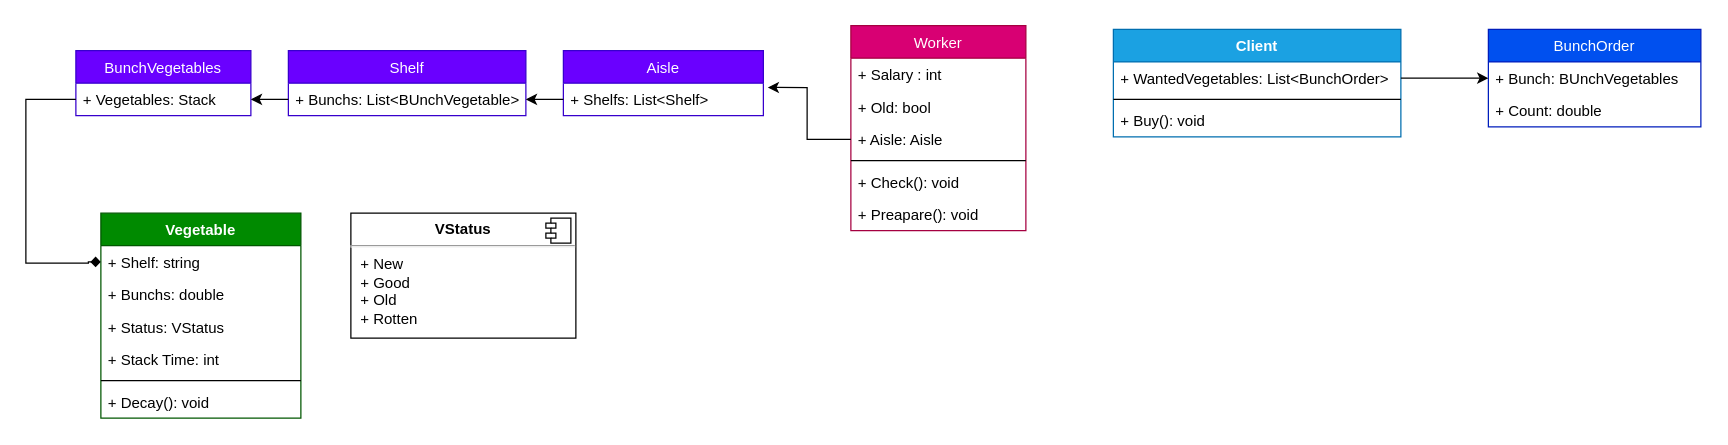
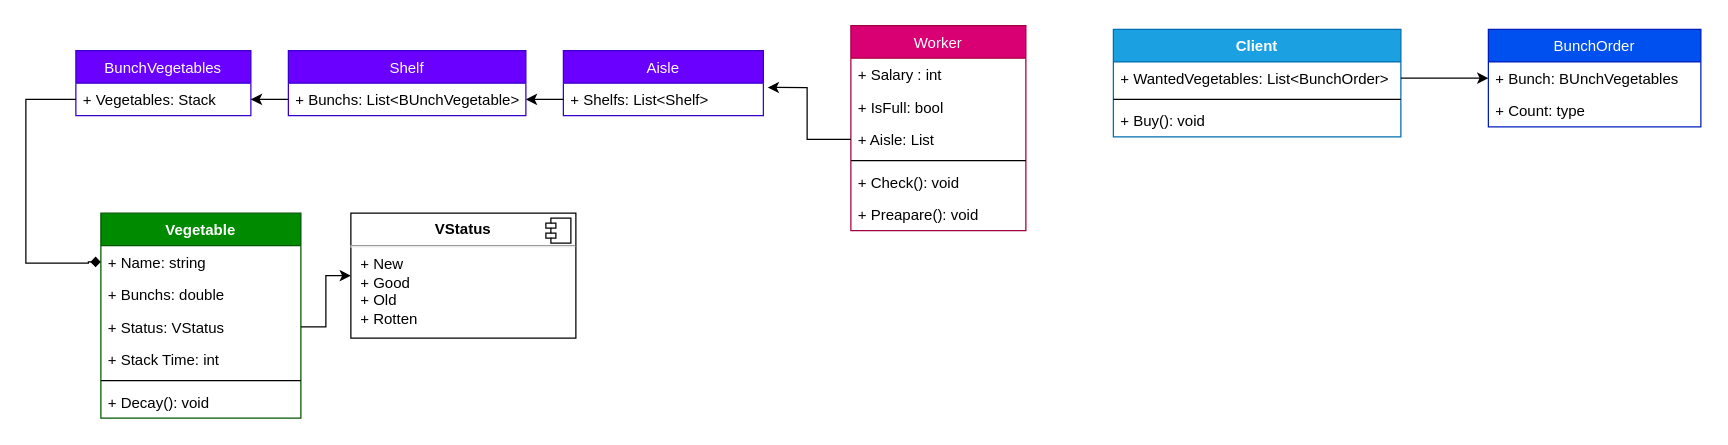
  <mxCell id="0" />
  <mxCell id="1" parent="0" />
  <mxCell id="2" value="BunchVegetables" style="swimlane;fontStyle=0;childLayout=stackLayout;horizontal=1;startSize=26;fillColor=#6a00ff;horizontalStack=0;resizeParent=1;resizeParentMax=0;resizeLast=0;collapsible=1;marginBottom=0;fontColor=#ffffff;strokeColor=#3700CC;" parent="1" vertex="1"><mxGeometry x="60" y="40" width="140" height="52" as="geometry" /></mxCell>
  <mxCell id="3" value="+ Vegetables: Stack" style="text;strokeColor=none;fillColor=none;align=left;verticalAlign=top;spacingLeft=4;spacingRight=4;overflow=hidden;rotatable=0;points=[[0,0.5],[1,0.5]];portConstraint=eastwest;" parent="2" vertex="1"><mxGeometry y="26" width="140" height="26" as="geometry" /></mxCell>
  <mxCell id="4" value="Shelf" style="swimlane;fontStyle=0;childLayout=stackLayout;horizontal=1;startSize=26;fillColor=#6a00ff;horizontalStack=0;resizeParent=1;resizeParentMax=0;resizeLast=0;collapsible=1;marginBottom=0;fontColor=#ffffff;strokeColor=#3700CC;" parent="1" vertex="1"><mxGeometry x="230" y="40" width="190" height="52" as="geometry" /></mxCell>
  <mxCell id="5" value="+ Bunchs: List&lt;BUnchVegetable&gt;" style="text;strokeColor=none;fillColor=none;align=left;verticalAlign=top;spacingLeft=4;spacingRight=4;overflow=hidden;rotatable=0;points=[[0,0.5],[1,0.5]];portConstraint=eastwest;" parent="4" vertex="1"><mxGeometry y="26" width="190" height="26" as="geometry" /></mxCell>
  <mxCell id="6" value="Aisle" style="swimlane;fontStyle=0;childLayout=stackLayout;horizontal=1;startSize=26;fillColor=#6a00ff;horizontalStack=0;resizeParent=1;resizeParentMax=0;resizeLast=0;collapsible=1;marginBottom=0;fontColor=#ffffff;strokeColor=#3700CC;" parent="1" vertex="1"><mxGeometry x="450" y="40" width="160" height="52" as="geometry" /></mxCell>
  <mxCell id="7" value="+ Shelfs: List&lt;Shelf&gt;" style="text;strokeColor=none;fillColor=none;align=left;verticalAlign=top;spacingLeft=4;spacingRight=4;overflow=hidden;rotatable=0;points=[[0,0.5],[1,0.5]];portConstraint=eastwest;" parent="6" vertex="1"><mxGeometry y="26" width="160" height="26" as="geometry" /></mxCell>
  <mxCell id="8" value="Vegetable" style="swimlane;fontStyle=1;align=center;verticalAlign=top;childLayout=stackLayout;horizontal=1;startSize=26;horizontalStack=0;resizeParent=1;resizeParentMax=0;resizeLast=0;collapsible=1;marginBottom=0;fillColor=#008a00;fontColor=#ffffff;strokeColor=#005700;" parent="1" vertex="1"><mxGeometry x="80" y="170" width="160" height="164" as="geometry" /></mxCell>
- <mxCell id="9" value="+ Shelf: string" style="text;strokeColor=none;fillColor=none;align=left;verticalAlign=top;spacingLeft=4;spacingRight=4;overflow=hidden;rotatable=0;points=[[0,0.5],[1,0.5]];portConstraint=eastwest;" parent="8" vertex="1"><mxGeometry y="26" width="160" height="26" as="geometry" /></mxCell>
+ <mxCell id="9" value="+ Name: string" style="text;strokeColor=none;fillColor=none;align=left;verticalAlign=top;spacingLeft=4;spacingRight=4;overflow=hidden;rotatable=0;points=[[0,0.5],[1,0.5]];portConstraint=eastwest;" parent="8" vertex="1"><mxGeometry y="26" width="160" height="26" as="geometry" /></mxCell>
  <mxCell id="10" value="+ Bunchs: double" style="text;strokeColor=none;fillColor=none;align=left;verticalAlign=top;spacingLeft=4;spacingRight=4;overflow=hidden;rotatable=0;points=[[0,0.5],[1,0.5]];portConstraint=eastwest;" parent="8" vertex="1"><mxGeometry y="52" width="160" height="26" as="geometry" /></mxCell>
  <mxCell id="11" value="+ Status: VStatus" style="text;strokeColor=none;fillColor=none;align=left;verticalAlign=top;spacingLeft=4;spacingRight=4;overflow=hidden;rotatable=0;points=[[0,0.5],[1,0.5]];portConstraint=eastwest;" parent="8" vertex="1"><mxGeometry y="78" width="160" height="26" as="geometry" /></mxCell>
  <mxCell id="12" value="+ Stack Time: int" style="text;strokeColor=none;fillColor=none;align=left;verticalAlign=top;spacingLeft=4;spacingRight=4;overflow=hidden;rotatable=0;points=[[0,0.5],[1,0.5]];portConstraint=eastwest;" parent="8" vertex="1"><mxGeometry y="104" width="160" height="26" as="geometry" /></mxCell>
  <mxCell id="13" value="" style="line;strokeWidth=1;fillColor=none;align=left;verticalAlign=middle;spacingTop=-1;spacingLeft=3;spacingRight=3;rotatable=0;labelPosition=right;points=[];portConstraint=eastwest;" parent="8" vertex="1"><mxGeometry y="130" width="160" height="8" as="geometry" /></mxCell>
  <mxCell id="14" value="+ Decay(): void" style="text;strokeColor=none;fillColor=none;align=left;verticalAlign=top;spacingLeft=4;spacingRight=4;overflow=hidden;rotatable=0;points=[[0,0.5],[1,0.5]];portConstraint=eastwest;" parent="8" vertex="1"><mxGeometry y="138" width="160" height="26" as="geometry" /></mxCell>
  <mxCell id="15" value="&lt;p style=&quot;margin:0px;margin-top:6px;text-align:center;&quot;&gt;&lt;b&gt;VStatus&lt;/b&gt;&lt;/p&gt;&lt;hr&gt;&lt;p style=&quot;margin:0px;margin-left:8px;&quot;&gt;+ New&lt;br&gt;+ Good&lt;/p&gt;&lt;p style=&quot;margin:0px;margin-left:8px;&quot;&gt;+ Old&lt;/p&gt;&lt;p style=&quot;margin:0px;margin-left:8px;&quot;&gt;+ Rotten&lt;/p&gt;" style="align=left;overflow=fill;html=1;dropTarget=0;" parent="1" vertex="1"><mxGeometry x="280" y="170" width="180" height="100" as="geometry" /></mxCell>
  <mxCell id="16" value="" style="shape=component;jettyWidth=8;jettyHeight=4;" parent="15" vertex="1"><mxGeometry x="1" width="20" height="20" relative="1" as="geometry"><mxPoint x="-24" y="4" as="offset" /></mxGeometry></mxCell>
+ <mxCell id="17" style="edgeStyle=orthogonalEdgeStyle;rounded=0;orthogonalLoop=1;jettySize=auto;html=1;" parent="1" source="11" target="15" edge="1"><mxGeometry relative="1" as="geometry" /></mxCell>
  <mxCell id="18" style="edgeStyle=orthogonalEdgeStyle;rounded=0;orthogonalLoop=1;jettySize=auto;html=1;entryX=0;entryY=0.5;entryDx=0;entryDy=0;endArrow=diamond;" parent="1" source="3" target="9" edge="1"><mxGeometry relative="1" as="geometry"><Array as="points"><mxPoint x="20" y="79" /><mxPoint x="20" y="210" /><mxPoint x="70" y="210" /></Array></mxGeometry></mxCell>
  <mxCell id="19" style="edgeStyle=orthogonalEdgeStyle;rounded=0;orthogonalLoop=1;jettySize=auto;html=1;entryX=1;entryY=0.5;entryDx=0;entryDy=0;" parent="1" source="7" target="5" edge="1"><mxGeometry relative="1" as="geometry" /></mxCell>
  <mxCell id="20" style="edgeStyle=orthogonalEdgeStyle;rounded=0;orthogonalLoop=1;jettySize=auto;html=1;" parent="1" source="5" target="3" edge="1"><mxGeometry relative="1" as="geometry" /></mxCell>
  <mxCell id="21" value="Worker" style="swimlane;fontStyle=0;childLayout=stackLayout;horizontal=1;startSize=26;fillColor=#d80073;horizontalStack=0;resizeParent=1;resizeParentMax=0;resizeLast=0;collapsible=1;marginBottom=0;fontColor=#ffffff;strokeColor=#A50040;" parent="1" vertex="1"><mxGeometry x="680" y="20" width="140" height="164" as="geometry" /></mxCell>
  <mxCell id="22" value="+ Salary : int" style="text;strokeColor=none;fillColor=none;align=left;verticalAlign=top;spacingLeft=4;spacingRight=4;overflow=hidden;rotatable=0;points=[[0,0.5],[1,0.5]];portConstraint=eastwest;" parent="21" vertex="1"><mxGeometry y="26" width="140" height="26" as="geometry" /></mxCell>
- <mxCell id="23" value="+ Old: bool" style="text;strokeColor=none;fillColor=none;align=left;verticalAlign=top;spacingLeft=4;spacingRight=4;overflow=hidden;rotatable=0;points=[[0,0.5],[1,0.5]];portConstraint=eastwest;" parent="21" vertex="1"><mxGeometry y="52" width="140" height="26" as="geometry" /></mxCell>
- <mxCell id="24" value="+ Aisle: Aisle" style="text;strokeColor=none;fillColor=none;align=left;verticalAlign=top;spacingLeft=4;spacingRight=4;overflow=hidden;rotatable=0;points=[[0,0.5],[1,0.5]];portConstraint=eastwest;" parent="21" vertex="1"><mxGeometry y="78" width="140" height="26" as="geometry" /></mxCell>
+ <mxCell id="23" value="+ IsFull: bool" style="text;strokeColor=none;fillColor=none;align=left;verticalAlign=top;spacingLeft=4;spacingRight=4;overflow=hidden;rotatable=0;points=[[0,0.5],[1,0.5]];portConstraint=eastwest;" parent="21" vertex="1"><mxGeometry y="52" width="140" height="26" as="geometry" /></mxCell>
+ <mxCell id="24" value="+ Aisle: List" style="text;strokeColor=none;fillColor=none;align=left;verticalAlign=top;spacingLeft=4;spacingRight=4;overflow=hidden;rotatable=0;points=[[0,0.5],[1,0.5]];portConstraint=eastwest;" parent="21" vertex="1"><mxGeometry y="78" width="140" height="26" as="geometry" /></mxCell>
  <mxCell id="25" value="" style="line;strokeWidth=1;fillColor=none;align=left;verticalAlign=middle;spacingTop=-1;spacingLeft=3;spacingRight=3;rotatable=0;labelPosition=right;points=[];portConstraint=eastwest;" parent="21" vertex="1"><mxGeometry y="104" width="140" height="8" as="geometry" /></mxCell>
  <mxCell id="26" value="+ Check(): void" style="text;strokeColor=none;fillColor=none;align=left;verticalAlign=top;spacingLeft=4;spacingRight=4;overflow=hidden;rotatable=0;points=[[0,0.5],[1,0.5]];portConstraint=eastwest;" parent="21" vertex="1"><mxGeometry y="112" width="140" height="26" as="geometry" /></mxCell>
  <mxCell id="27" value="+ Preapare(): void" style="text;strokeColor=none;fillColor=none;align=left;verticalAlign=top;spacingLeft=4;spacingRight=4;overflow=hidden;rotatable=0;points=[[0,0.5],[1,0.5]];portConstraint=eastwest;" parent="21" vertex="1"><mxGeometry y="138" width="140" height="26" as="geometry" /></mxCell>
  <mxCell id="28" style="edgeStyle=orthogonalEdgeStyle;rounded=0;orthogonalLoop=1;jettySize=auto;html=1;entryX=1.022;entryY=0.133;entryDx=0;entryDy=0;entryPerimeter=0;" parent="1" source="24" target="7" edge="1"><mxGeometry relative="1" as="geometry" /></mxCell>
  <mxCell id="29" value="Client" style="swimlane;fontStyle=1;align=center;verticalAlign=top;childLayout=stackLayout;horizontal=1;startSize=26;horizontalStack=0;resizeParent=1;resizeParentMax=0;resizeLast=0;collapsible=1;marginBottom=0;fillColor=#1ba1e2;fontColor=#ffffff;strokeColor=#006EAF;" parent="1" vertex="1"><mxGeometry x="890" y="23" width="230" height="86" as="geometry" /></mxCell>
  <mxCell id="30" value="+ WantedVegetables: List&lt;BunchOrder&gt;" style="text;strokeColor=none;fillColor=none;align=left;verticalAlign=top;spacingLeft=4;spacingRight=4;overflow=hidden;rotatable=0;points=[[0,0.5],[1,0.5]];portConstraint=eastwest;" parent="29" vertex="1"><mxGeometry y="26" width="230" height="26" as="geometry" /></mxCell>
  <mxCell id="31" value="" style="line;strokeWidth=1;fillColor=none;align=left;verticalAlign=middle;spacingTop=-1;spacingLeft=3;spacingRight=3;rotatable=0;labelPosition=right;points=[];portConstraint=eastwest;" parent="29" vertex="1"><mxGeometry y="52" width="230" height="8" as="geometry" /></mxCell>
  <mxCell id="32" value="+ Buy(): void" style="text;strokeColor=none;fillColor=none;align=left;verticalAlign=top;spacingLeft=4;spacingRight=4;overflow=hidden;rotatable=0;points=[[0,0.5],[1,0.5]];portConstraint=eastwest;" parent="29" vertex="1"><mxGeometry y="60" width="230" height="26" as="geometry" /></mxCell>
  <mxCell id="33" value="BunchOrder" style="swimlane;fontStyle=0;childLayout=stackLayout;horizontal=1;startSize=26;fillColor=#0050ef;horizontalStack=0;resizeParent=1;resizeParentMax=0;resizeLast=0;collapsible=1;marginBottom=0;fontColor=#ffffff;strokeColor=#001DBC;" vertex="1" parent="1"><mxGeometry x="1190" y="23" width="170" height="78" as="geometry" /></mxCell>
  <mxCell id="34" value="+ Bunch: BUnchVegetables" style="text;strokeColor=none;fillColor=none;align=left;verticalAlign=top;spacingLeft=4;spacingRight=4;overflow=hidden;rotatable=0;points=[[0,0.5],[1,0.5]];portConstraint=eastwest;" vertex="1" parent="33"><mxGeometry y="26" width="170" height="26" as="geometry" /></mxCell>
- <mxCell id="35" value="+ Count: double" style="text;strokeColor=none;fillColor=none;align=left;verticalAlign=top;spacingLeft=4;spacingRight=4;overflow=hidden;rotatable=0;points=[[0,0.5],[1,0.5]];portConstraint=eastwest;" vertex="1" parent="33"><mxGeometry y="52" width="170" height="26" as="geometry" /></mxCell>
+ <mxCell id="35" value="+ Count: type" style="text;strokeColor=none;fillColor=none;align=left;verticalAlign=top;spacingLeft=4;spacingRight=4;overflow=hidden;rotatable=0;points=[[0,0.5],[1,0.5]];portConstraint=eastwest;" vertex="1" parent="33"><mxGeometry y="52" width="170" height="26" as="geometry" /></mxCell>
  <mxCell id="36" style="edgeStyle=orthogonalEdgeStyle;rounded=0;orthogonalLoop=1;jettySize=auto;html=1;" edge="1" parent="1" source="30" target="33"><mxGeometry relative="1" as="geometry" /></mxCell>
